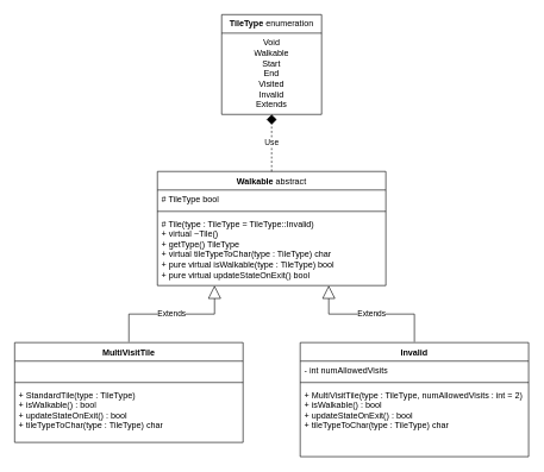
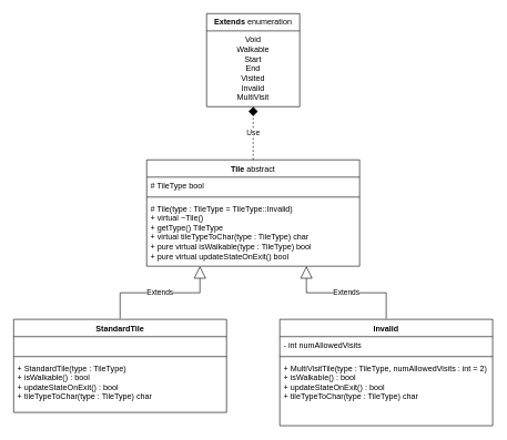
  <mxCell id="0" />
  <mxCell id="1" parent="0" />
- <mxCell id="2" value="&lt;b&gt;TileType&lt;/b&gt; enumeration" style="swimlane;fontStyle=0;childLayout=stackLayout;horizontal=1;startSize=26;fillColor=none;horizontalStack=0;resizeParent=1;resizeParentMax=0;resizeLast=0;collapsible=1;marginBottom=0;whiteSpace=wrap;html=1;" vertex="1" parent="1"><mxGeometry x="310" y="20" width="140" height="140" as="geometry" /></mxCell>
- <mxCell id="3" value="Void&lt;div&gt;Walkable&lt;/div&gt;&lt;div&gt;Start&lt;/div&gt;&lt;div&gt;End&lt;/div&gt;&lt;div&gt;Visited&lt;/div&gt;&lt;div&gt;Invalid&lt;/div&gt;&lt;div&gt;Extends&lt;/div&gt;" style="text;strokeColor=none;fillColor=none;align=center;verticalAlign=top;spacingLeft=4;spacingRight=4;overflow=hidden;rotatable=0;points=[[0,0.5],[1,0.5]];portConstraint=eastwest;whiteSpace=wrap;html=1;" vertex="1" parent="2"><mxGeometry y="26" width="140" height="114" as="geometry" /></mxCell>
- <mxCell id="4" value="Walkable &lt;span style=&quot;font-weight: normal;&quot;&gt;abstract&lt;/span&gt;" style="swimlane;fontStyle=1;align=center;verticalAlign=top;childLayout=stackLayout;horizontal=1;startSize=26;horizontalStack=0;resizeParent=1;resizeParentMax=0;resizeLast=0;collapsible=1;marginBottom=0;whiteSpace=wrap;html=1;" vertex="1" parent="1"><mxGeometry x="220" y="240" width="320" height="160" as="geometry" /></mxCell>
+ <mxCell id="2" value="&lt;b&gt;Extends&lt;/b&gt; enumeration" style="swimlane;fontStyle=0;childLayout=stackLayout;horizontal=1;startSize=26;fillColor=none;horizontalStack=0;resizeParent=1;resizeParentMax=0;resizeLast=0;collapsible=1;marginBottom=0;whiteSpace=wrap;html=1;" vertex="1" parent="1"><mxGeometry x="310" y="20" width="140" height="140" as="geometry" /></mxCell>
+ <mxCell id="3" value="Void&lt;div&gt;Walkable&lt;/div&gt;&lt;div&gt;Start&lt;/div&gt;&lt;div&gt;End&lt;/div&gt;&lt;div&gt;Visited&lt;/div&gt;&lt;div&gt;Invalid&lt;/div&gt;&lt;div&gt;MultiVisit&lt;/div&gt;" style="text;strokeColor=none;fillColor=none;align=center;verticalAlign=top;spacingLeft=4;spacingRight=4;overflow=hidden;rotatable=0;points=[[0,0.5],[1,0.5]];portConstraint=eastwest;whiteSpace=wrap;html=1;" vertex="1" parent="2"><mxGeometry y="26" width="140" height="114" as="geometry" /></mxCell>
+ <mxCell id="4" value="Tile &lt;span style=&quot;font-weight: normal;&quot;&gt;abstract&lt;/span&gt;" style="swimlane;fontStyle=1;align=center;verticalAlign=top;childLayout=stackLayout;horizontal=1;startSize=26;horizontalStack=0;resizeParent=1;resizeParentMax=0;resizeLast=0;collapsible=1;marginBottom=0;whiteSpace=wrap;html=1;" vertex="1" parent="1"><mxGeometry x="220" y="240" width="320" height="160" as="geometry" /></mxCell>
  <mxCell id="5" value="# TileType bool" style="text;strokeColor=none;fillColor=none;align=left;verticalAlign=top;spacingLeft=4;spacingRight=4;overflow=hidden;rotatable=0;points=[[0,0.5],[1,0.5]];portConstraint=eastwest;whiteSpace=wrap;html=1;" vertex="1" parent="4"><mxGeometry y="26" width="320" height="26" as="geometry" /></mxCell>
  <mxCell id="6" value="" style="line;strokeWidth=1;fillColor=none;align=left;verticalAlign=middle;spacingTop=-1;spacingLeft=3;spacingRight=3;rotatable=0;labelPosition=right;points=[];portConstraint=eastwest;strokeColor=inherit;" vertex="1" parent="4"><mxGeometry y="52" width="320" height="8" as="geometry" /></mxCell>
  <mxCell id="7" value="# Tile(type : TileType = TileType::Invalid)&lt;div&gt;+ virtual ~Tile()&lt;/div&gt;&lt;div&gt;+ getType() TileType&lt;/div&gt;&lt;div&gt;+ virtual tileTypeToChar(type : TileType) char&lt;/div&gt;&lt;div&gt;+ pure virtual isWalkable(type : TileType) bool&lt;/div&gt;&lt;div&gt;+ pure virtual updateStateOnExit() bool&lt;/div&gt;" style="text;strokeColor=none;fillColor=none;align=left;verticalAlign=top;spacingLeft=4;spacingRight=4;overflow=hidden;rotatable=0;points=[[0,0.5],[1,0.5]];portConstraint=eastwest;whiteSpace=wrap;html=1;" vertex="1" parent="4"><mxGeometry y="60" width="320" height="100" as="geometry" /></mxCell>
  <mxCell id="8" value="Use" style="endArrow=diamond;endSize=12;dashed=1;html=1;rounded=0;exitX=0.5;exitY=0;exitDx=0;exitDy=0;entryX=0.5;entryY=1;entryDx=0;entryDy=0;entryPerimeter=0;" edge="1" parent="1" source="4" target="3"><mxGeometry width="160" relative="1" as="geometry"><mxPoint x="370" y="230" as="sourcePoint" /><mxPoint x="380" y="170" as="targetPoint" /></mxGeometry></mxCell>
  <mxCell id="9" value="Invalid" style="swimlane;fontStyle=1;align=center;verticalAlign=top;childLayout=stackLayout;horizontal=1;startSize=26;horizontalStack=0;resizeParent=1;resizeParentMax=0;resizeLast=0;collapsible=1;marginBottom=0;whiteSpace=wrap;html=1;" vertex="1" parent="1"><mxGeometry x="420" y="480" width="320" height="160" as="geometry" /></mxCell>
  <mxCell id="10" value="- int numAllowedVisits" style="text;strokeColor=none;fillColor=none;align=left;verticalAlign=top;spacingLeft=4;spacingRight=4;overflow=hidden;rotatable=0;points=[[0,0.5],[1,0.5]];portConstraint=eastwest;whiteSpace=wrap;html=1;" vertex="1" parent="9"><mxGeometry y="26" width="320" height="26" as="geometry" /></mxCell>
  <mxCell id="11" value="" style="line;strokeWidth=1;fillColor=none;align=left;verticalAlign=middle;spacingTop=-1;spacingLeft=3;spacingRight=3;rotatable=0;labelPosition=right;points=[];portConstraint=eastwest;strokeColor=inherit;" vertex="1" parent="9"><mxGeometry y="52" width="320" height="8" as="geometry" /></mxCell>
  <mxCell id="12" value="+ MultiVisitTile(type : TileType, numAllowedVisits : int = 2)&lt;div&gt;&lt;div&gt;+ isWalkable() : bool&lt;/div&gt;&lt;div&gt;+ updateStateOnExit() : bool&lt;/div&gt;&lt;div&gt;+ tileTypeToChar(type : TileType) char&lt;/div&gt;&lt;/div&gt;" style="text;strokeColor=none;fillColor=none;align=left;verticalAlign=top;spacingLeft=4;spacingRight=4;overflow=hidden;rotatable=0;points=[[0,0.5],[1,0.5]];portConstraint=eastwest;whiteSpace=wrap;html=1;" vertex="1" parent="9"><mxGeometry y="60" width="320" height="100" as="geometry" /></mxCell>
  <mxCell id="13" value="Extends" style="endArrow=block;endSize=16;endFill=0;html=1;rounded=0;entryX=0.25;entryY=1;entryDx=0;entryDy=0;entryPerimeter=0;" edge="1" parent="1" target="7"><mxGeometry x="-0.003" width="160" relative="1" as="geometry"><mxPoint x="180" y="479" as="sourcePoint" /><mxPoint x="340" y="479" as="targetPoint" /><Array as="points"><mxPoint x="180" y="440" /><mxPoint x="300" y="440" /></Array><mxPoint as="offset" /></mxGeometry></mxCell>
  <mxCell id="14" value="Extends" style="endArrow=block;endSize=16;endFill=0;html=1;rounded=0;" edge="1" parent="1"><mxGeometry x="-0.003" width="160" relative="1" as="geometry"><mxPoint x="580" y="479" as="sourcePoint" /><mxPoint x="460" y="400" as="targetPoint" /><Array as="points"><mxPoint x="580" y="440" /><mxPoint x="460" y="440" /></Array><mxPoint as="offset" /></mxGeometry></mxCell>
- <mxCell id="15" value="MultiVisitTile" style="swimlane;fontStyle=1;align=center;verticalAlign=top;childLayout=stackLayout;horizontal=1;startSize=26;horizontalStack=0;resizeParent=1;resizeParentMax=0;resizeLast=0;collapsible=1;marginBottom=0;whiteSpace=wrap;html=1;" vertex="1" parent="1"><mxGeometry x="20" y="480" width="320" height="140" as="geometry" /></mxCell>
+ <mxCell id="15" value="StandardTile" style="swimlane;fontStyle=1;align=center;verticalAlign=top;childLayout=stackLayout;horizontal=1;startSize=26;horizontalStack=0;resizeParent=1;resizeParentMax=0;resizeLast=0;collapsible=1;marginBottom=0;whiteSpace=wrap;html=1;" vertex="1" parent="1"><mxGeometry x="20" y="480" width="320" height="140" as="geometry" /></mxCell>
  <mxCell id="16" value="&lt;br&gt;&lt;div&gt;&lt;br&gt;&lt;/div&gt;" style="text;strokeColor=none;fillColor=none;align=left;verticalAlign=top;spacingLeft=4;spacingRight=4;overflow=hidden;rotatable=0;points=[[0,0.5],[1,0.5]];portConstraint=eastwest;whiteSpace=wrap;html=1;" vertex="1" parent="15"><mxGeometry y="26" width="320" height="26" as="geometry" /></mxCell>
  <mxCell id="17" value="" style="line;strokeWidth=1;fillColor=none;align=left;verticalAlign=middle;spacingTop=-1;spacingLeft=3;spacingRight=3;rotatable=0;labelPosition=right;points=[];portConstraint=eastwest;strokeColor=inherit;" vertex="1" parent="15"><mxGeometry y="52" width="320" height="8" as="geometry" /></mxCell>
  <mxCell id="18" value="+ StandardTile(type : TileType)&lt;div&gt;+ isWalkable() : bool&lt;/div&gt;&lt;div&gt;+ updateStateOnExit() : bool&lt;/div&gt;&lt;div&gt;+ tileTypeToChar(type : TileType) char&lt;/div&gt;&lt;div&gt;&lt;span style=&quot;color: rgba(0, 0, 0, 0); font-family: monospace; font-size: 0px; text-wrap-mode: nowrap;&quot;&gt;+%3CmxGraphModel%3E%3Croot%3E%3CmxCell%20id%3D%220%22%2F%3E%3CmxCell%20id%3D%221%22%20parent%3D%220%22%2F%3E%3CmxCell%20id%3D%222%22%20value%3D%22Extends%22%20style%3D%22endArrow%3Dblock%3BendSize%3D16%3BendFill%3D0%3Bhtml%3D1%3Brounded%3D0%3BentryX%3D0.25%3BentryY%3D1%3BentryDx%3D0%3BentryDy%3D0%3BentryPerimeter%3D0%3B%22%20edge%3D%221%22%20parent%3D%221%22%3E%3CmxGeometry%20x%3D%22-0.003%22%20width%3D%22160%22%20relative%3D%221%22%20as%3D%22geometry%22%3E%3CmxPoint%20x%3D%22160%22%20y%3D%22479%22%20as%3D%22sourcePoint%22%2F%3E%3CmxPoint%20x%3D%22280%22%20y%3D%22400%22%20as%3D%22targetPoint%22%2F%3E%3CArray%20as%3D%22points%22%3E%3CmxPoint%20x%3D%22160%22%20y%3D%22440%22%2F%3E%3CmxPoint%20x%3D%22280%22%20y%3D%22440%22%2F%3E%3C%2FArray%3E%3CmxPoint%20as%3D%22offset%22%2F%3E%3C%2FmxGeometry%3E%3C%2FmxCell%3E%3C%2Froot%3E%3C%2FmxGraphModel%3&lt;/span&gt;&lt;/div&gt;" style="text;strokeColor=none;fillColor=none;align=left;verticalAlign=top;spacingLeft=4;spacingRight=4;overflow=hidden;rotatable=0;points=[[0,0.5],[1,0.5]];portConstraint=eastwest;whiteSpace=wrap;html=1;" vertex="1" parent="15"><mxGeometry y="60" width="320" height="80" as="geometry" /></mxCell>
